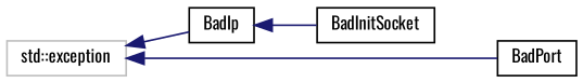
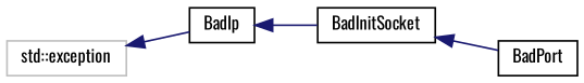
  digraph {
    fontname=Oswald
    rankdir=LR
    node [color=black fillcolor=white fontname=Oswald fontsize=10 shape=record style=filled]
    edge [color=midnightblue dir=back fontname=Oswald fontsize=10 labelfontname=Helvetica labelfontsize=10 style=solid]
    n1 [color=grey75 height=0.2 label="std::exception" width=0.4]
    n2 [height=0.2 label=BadIp width=0.4]
    n3 [height=0.2 label=BadPort width=0.4]
    n4 [height=0.2 label=BadInitSocket width=0.4]
    n1 -> n2
-   n1 -> n3
+   n4 -> n3
    n2 -> n4
  }
